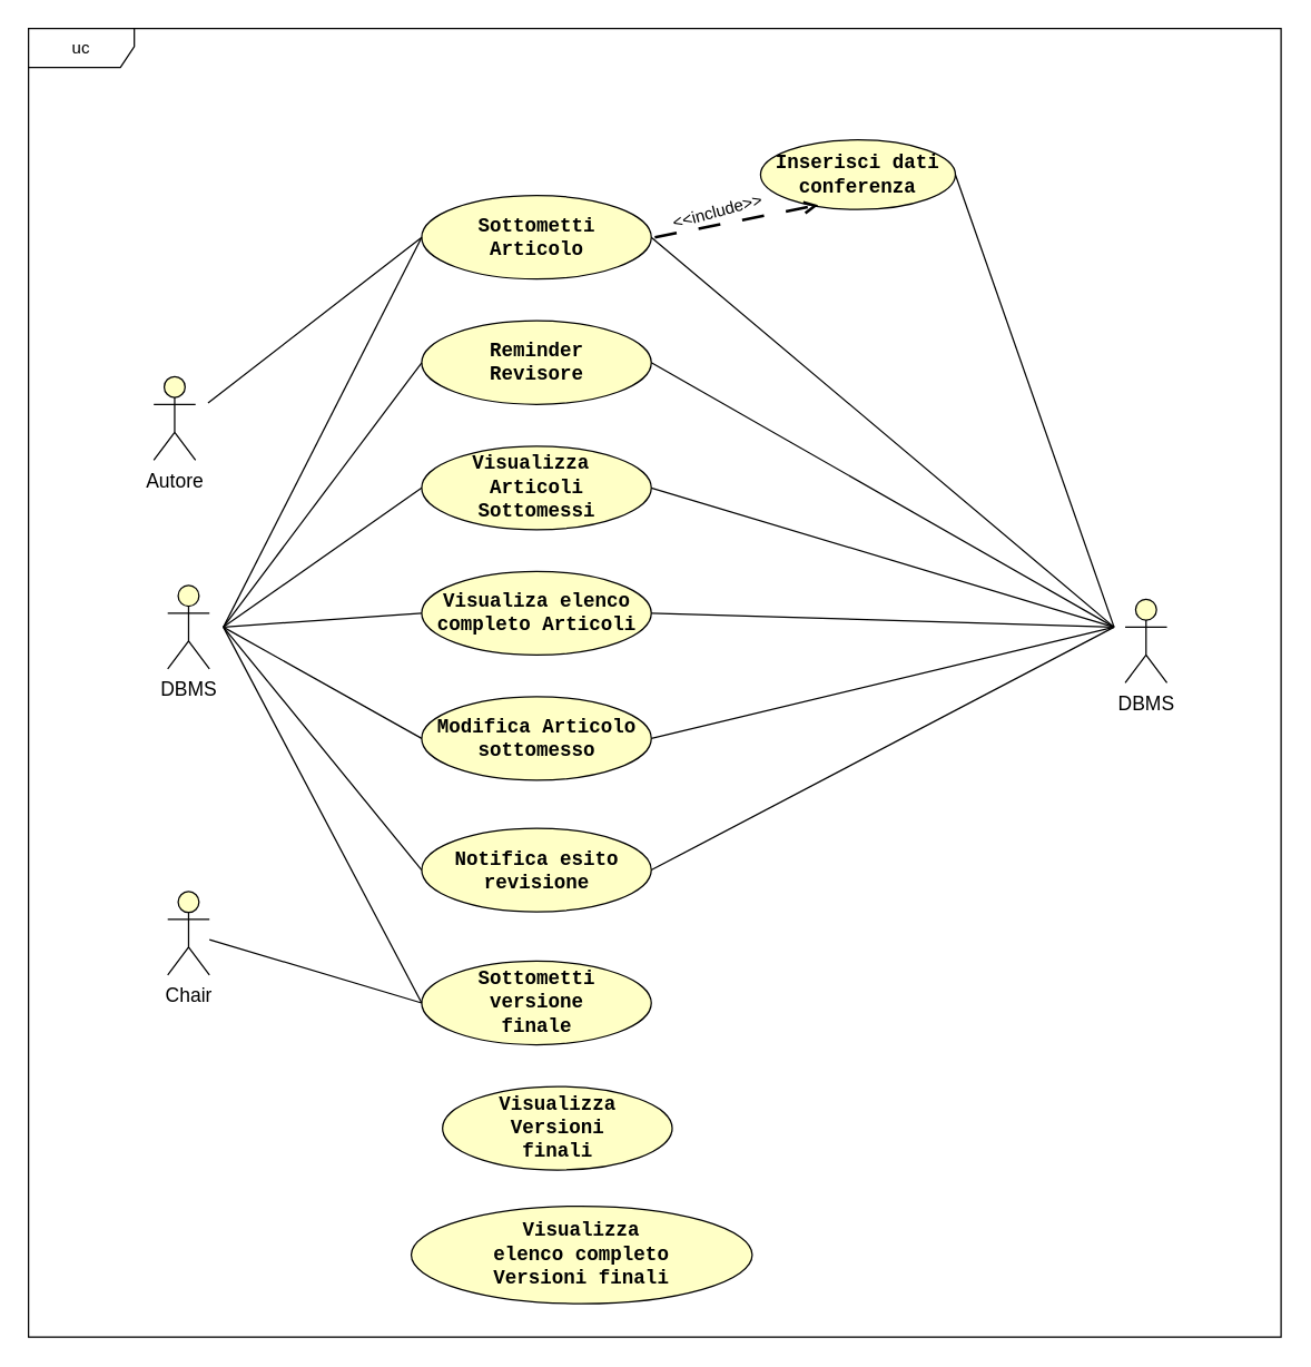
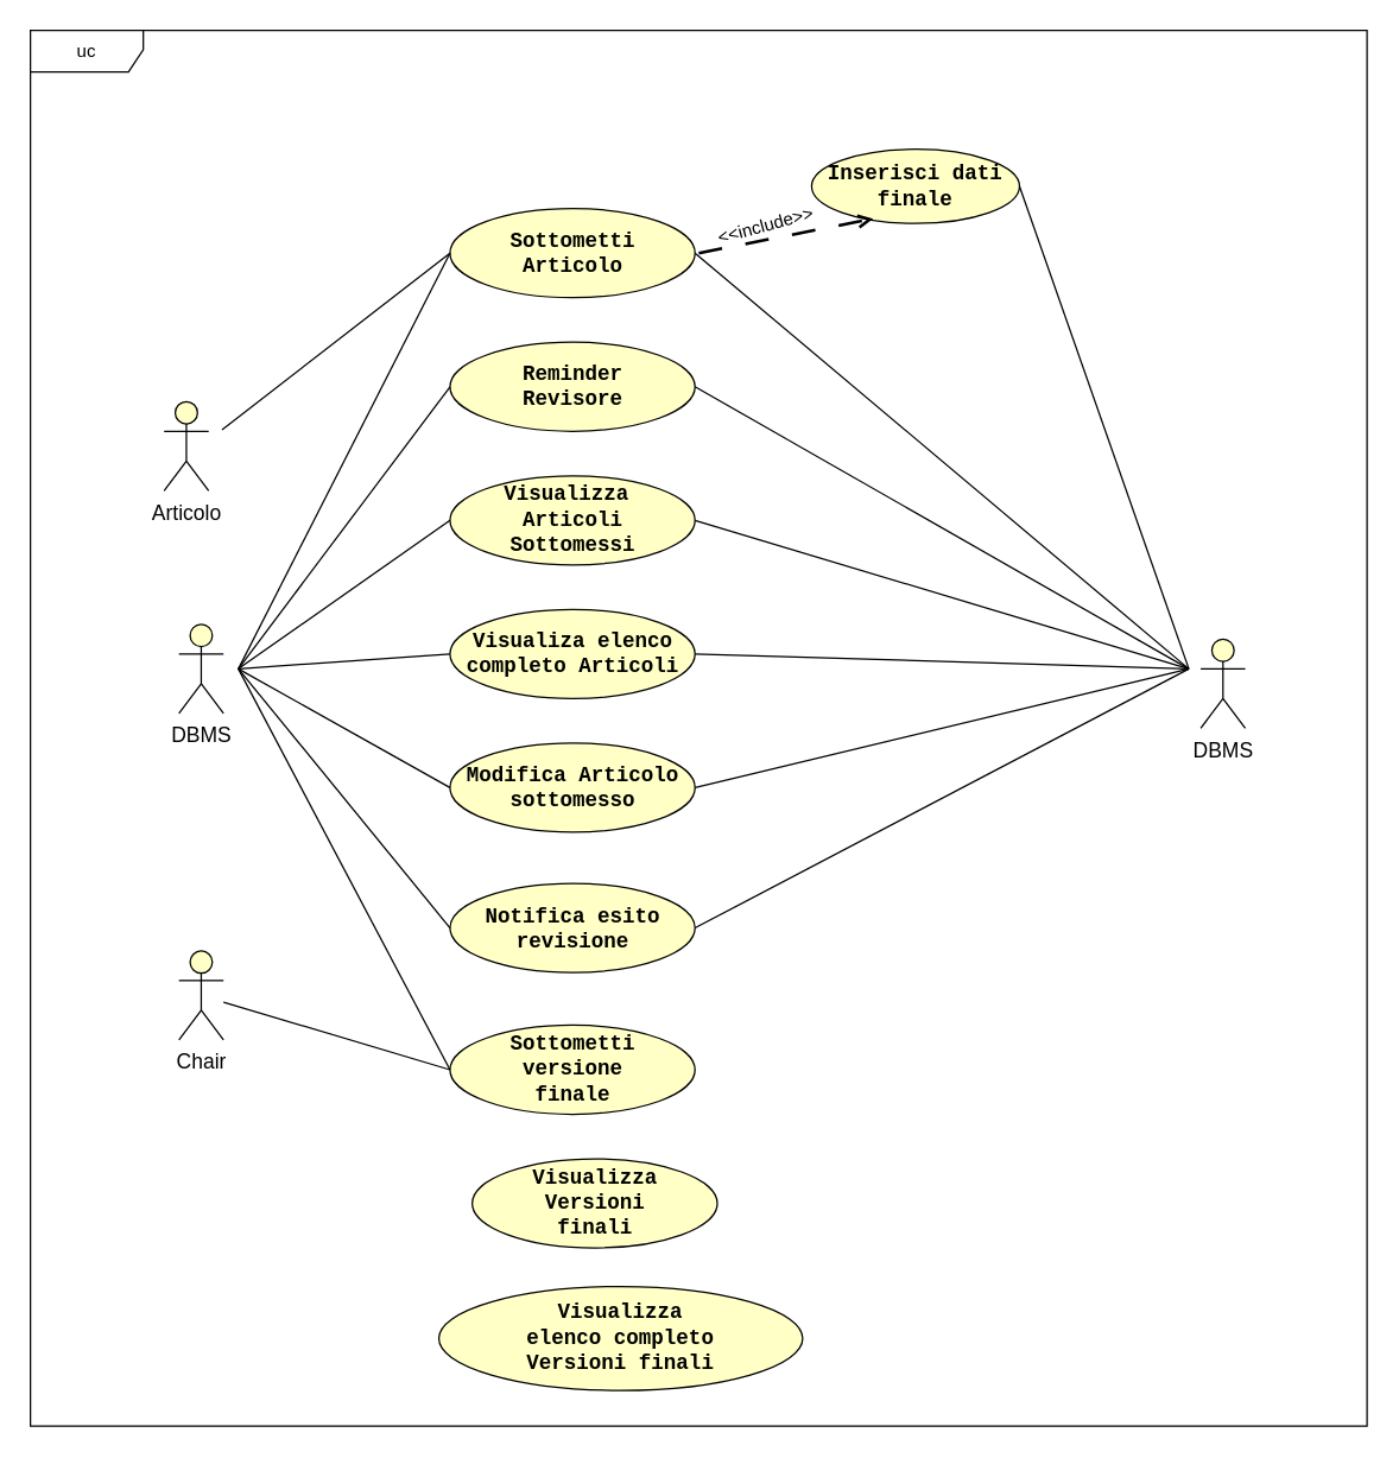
  <mxCell id="0" />
  <mxCell id="1" parent="0" />
  <mxCell id="2" value="&lt;font style=&quot;color: light-dark(rgb(0, 0, 0), rgb(0, 0, 0)); font-size: 14px;&quot;&gt;Chair&lt;/font&gt;" style="shape=umlActor;verticalLabelPosition=bottom;verticalAlign=top;html=1;outlineConnect=0;strokeColor=light-dark(#000000,#000000);fillColor=light-dark(#FFFFC6,#FDF89C);" parent="1" vertex="1"><mxGeometry x="120" y="640" width="30" height="60" as="geometry" /></mxCell>
  <mxCell id="3" value="&lt;font style=&quot;color: light-dark(rgb(0, 0, 0), rgb(0, 0, 0)); font-size: 14px;&quot;&gt;DBMS&lt;/font&gt;" style="shape=umlActor;verticalLabelPosition=bottom;verticalAlign=top;html=1;outlineConnect=0;strokeColor=light-dark(#000000,#000000);fillColor=light-dark(#FFFFC6,#FDF89C);" parent="1" vertex="1"><mxGeometry x="120" y="420" width="30" height="60" as="geometry" /></mxCell>
  <mxCell id="4" value="&lt;font style=&quot;color: light-dark(rgb(0, 0, 0), rgb(9, 9, 9));&quot; face=&quot;Courier New&quot;&gt;&lt;span style=&quot;font-size: 14px;&quot;&gt;&lt;b style=&quot;&quot;&gt;Reminder&lt;/b&gt;&lt;/span&gt;&lt;/font&gt;&lt;div&gt;&lt;font style=&quot;color: light-dark(rgb(0, 0, 0), rgb(9, 9, 9));&quot; face=&quot;Courier New&quot;&gt;&lt;span style=&quot;font-size: 14px;&quot;&gt;&lt;b style=&quot;&quot;&gt;Revisore&lt;/b&gt;&lt;/span&gt;&lt;/font&gt;&lt;/div&gt;" style="ellipse;whiteSpace=wrap;html=1;fillColor=light-dark(#FFFFC6,#FDF89C);strokeColor=light-dark(#000000,#000000);gradientColor=none;" parent="1" vertex="1"><mxGeometry x="302.5" y="230" width="165" height="60" as="geometry" /></mxCell>
  <mxCell id="5" value="&lt;font face=&quot;Courier New&quot; style=&quot;color: light-dark(rgb(0, 0, 0), rgb(0, 0, 0));&quot;&gt;&lt;span style=&quot;font-size: 14px;&quot;&gt;&lt;b style=&quot;&quot;&gt;Sottometti&lt;/b&gt;&lt;/span&gt;&lt;/font&gt;&lt;div&gt;&lt;font face=&quot;Courier New&quot; style=&quot;color: light-dark(rgb(0, 0, 0), rgb(0, 0, 0));&quot;&gt;&lt;span style=&quot;font-size: 14px;&quot;&gt;&lt;b style=&quot;&quot;&gt;Articolo&lt;/b&gt;&lt;/span&gt;&lt;/font&gt;&lt;/div&gt;" style="ellipse;whiteSpace=wrap;html=1;fillColor=light-dark(#FFFFC6,#FDF89C);strokeColor=light-dark(#000000,#000000);" parent="1" vertex="1"><mxGeometry x="302.5" y="140" width="165" height="60" as="geometry" /></mxCell>
  <mxCell id="6" value="&lt;font style=&quot;color: light-dark(rgb(0, 0, 0), rgb(9, 9, 9));&quot; face=&quot;Courier New&quot;&gt;&lt;span style=&quot;font-size: 14px;&quot;&gt;&lt;b style=&quot;&quot;&gt;Visualizza&amp;nbsp;&lt;/b&gt;&lt;/span&gt;&lt;/font&gt;&lt;div&gt;&lt;font style=&quot;color: light-dark(rgb(0, 0, 0), rgb(9, 9, 9));&quot; face=&quot;Courier New&quot;&gt;&lt;span style=&quot;font-size: 14px;&quot;&gt;&lt;b style=&quot;&quot;&gt;Articoli&lt;/b&gt;&lt;/span&gt;&lt;/font&gt;&lt;div&gt;&lt;font style=&quot;color: light-dark(rgb(0, 0, 0), rgb(9, 9, 9));&quot; face=&quot;Courier New&quot;&gt;&lt;span style=&quot;font-size: 14px;&quot;&gt;&lt;b style=&quot;&quot;&gt;Sottomessi&lt;/b&gt;&lt;/span&gt;&lt;/font&gt;&lt;/div&gt;&lt;/div&gt;" style="ellipse;whiteSpace=wrap;html=1;fillColor=light-dark(#FFFFC6,#FDF89C);strokeColor=light-dark(#000000,#000000);" parent="1" vertex="1"><mxGeometry x="302.5" y="320" width="165" height="60" as="geometry" /></mxCell>
  <mxCell id="7" value="&lt;font style=&quot;color: light-dark(rgb(0, 0, 0), rgb(0, 0, 0));&quot; face=&quot;Courier New&quot;&gt;&lt;span style=&quot;font-size: 14px;&quot;&gt;&lt;b style=&quot;&quot;&gt;Visualiza elenco&lt;/b&gt;&lt;/span&gt;&lt;/font&gt;&lt;div&gt;&lt;font style=&quot;color: light-dark(rgb(0, 0, 0), rgb(0, 0, 0));&quot; face=&quot;Courier New&quot;&gt;&lt;span style=&quot;font-size: 14px;&quot;&gt;&lt;b style=&quot;&quot;&gt;completo Articoli&lt;/b&gt;&lt;/span&gt;&lt;/font&gt;&lt;/div&gt;" style="ellipse;whiteSpace=wrap;html=1;fillColor=light-dark(#FFFFC6,#FDF89C);strokeColor=light-dark(#000000,#000000);" parent="1" vertex="1"><mxGeometry x="302.5" y="410" width="165" height="60" as="geometry" /></mxCell>
  <mxCell id="8" value="&lt;font face=&quot;Courier New&quot; style=&quot;color: light-dark(rgb(0, 0, 0), rgb(9, 9, 9)); font-size: 14px;&quot;&gt;&lt;b style=&quot;&quot;&gt;Sottometti&lt;/b&gt;&lt;/font&gt;&lt;div&gt;&lt;font face=&quot;Courier New&quot; style=&quot;color: light-dark(rgb(0, 0, 0), rgb(9, 9, 9)); font-size: 14px;&quot;&gt;&lt;b style=&quot;&quot;&gt;versione&lt;/b&gt;&lt;/font&gt;&lt;/div&gt;&lt;div&gt;&lt;font face=&quot;Courier New&quot; style=&quot;color: light-dark(rgb(0, 0, 0), rgb(9, 9, 9)); font-size: 14px;&quot;&gt;&lt;b style=&quot;&quot;&gt;finale&lt;/b&gt;&lt;/font&gt;&lt;/div&gt;" style="ellipse;whiteSpace=wrap;html=1;fillColor=light-dark(#FFFFC6,#FDF89C);strokeColor=light-dark(#000000,#000000);" parent="1" vertex="1"><mxGeometry x="302.5" y="690" width="165" height="60" as="geometry" /></mxCell>
  <mxCell id="9" value="&lt;font style=&quot;color: light-dark(rgb(0, 0, 0), rgb(0, 0, 0));&quot; face=&quot;Courier New&quot;&gt;&lt;span style=&quot;font-size: 14px;&quot;&gt;&lt;b style=&quot;&quot;&gt;Modifica Articolo&lt;/b&gt;&lt;/span&gt;&lt;/font&gt;&lt;div&gt;&lt;font style=&quot;color: light-dark(rgb(0, 0, 0), rgb(0, 0, 0));&quot; face=&quot;Courier New&quot;&gt;&lt;span style=&quot;font-size: 14px;&quot;&gt;&lt;b style=&quot;&quot;&gt;sottomesso&lt;/b&gt;&lt;/span&gt;&lt;/font&gt;&lt;/div&gt;" style="ellipse;whiteSpace=wrap;html=1;fillColor=light-dark(#FFFFC6,#FDF89C);strokeColor=light-dark(#000000,#000000);" parent="1" vertex="1"><mxGeometry x="302.5" y="500" width="165" height="60" as="geometry" /></mxCell>
  <mxCell id="10" value="&lt;font face=&quot;Courier New&quot; style=&quot;color: light-dark(rgb(0, 0, 0), rgb(9, 9, 9)); font-size: 14px;&quot;&gt;&lt;b style=&quot;&quot;&gt;Notifica esito&lt;/b&gt;&lt;/font&gt;&lt;div&gt;&lt;font face=&quot;Courier New&quot; style=&quot;color: light-dark(rgb(0, 0, 0), rgb(9, 9, 9)); font-size: 14px;&quot;&gt;&lt;b style=&quot;&quot;&gt;revisione&lt;/b&gt;&lt;/font&gt;&lt;/div&gt;" style="ellipse;whiteSpace=wrap;html=1;fillColor=light-dark(#FFFFC6,#FDF89C);strokeColor=light-dark(#000000,#000000);" parent="1" vertex="1"><mxGeometry x="302.5" y="594.5" width="165" height="60" as="geometry" /></mxCell>
  <mxCell id="11" value="uc" style="shape=umlFrame;whiteSpace=wrap;html=1;pointerEvents=0;strokeColor=light-dark(#000000,#000000);width=76;height=28;" parent="1" vertex="1"><mxGeometry x="20" y="20" width="900" height="940" as="geometry" /></mxCell>
  <mxCell id="12" value="" style="endArrow=none;html=1;rounded=0;strokeColor=light-dark(#000000,#000000);endFill=0;strokeWidth=1;startSize=6;jumpSize=6;targetPerimeterSpacing=0;endSize=6;entryX=0;entryY=0.5;entryDx=0;entryDy=0;startFill=0;" parent="1" source="2" target="8" edge="1"><mxGeometry width="50" height="50" relative="1" as="geometry"><mxPoint x="140" y="440" as="sourcePoint" /><mxPoint x="313" y="450" as="targetPoint" /><Array as="points" /></mxGeometry></mxCell>
  <mxCell id="13" value="" style="endArrow=none;html=1;rounded=0;strokeColor=light-dark(#000000,#000000);endFill=0;strokeWidth=1;startSize=6;jumpSize=6;targetPerimeterSpacing=0;endSize=6;entryX=1;entryY=0.5;entryDx=0;entryDy=0;startFill=0;" parent="1" target="5" edge="1"><mxGeometry width="50" height="50" relative="1" as="geometry"><mxPoint x="800" y="450" as="sourcePoint" /><mxPoint x="313" y="180" as="targetPoint" /><Array as="points" /></mxGeometry></mxCell>
  <mxCell id="14" value="" style="endArrow=none;html=1;rounded=0;strokeColor=light-dark(#000000,#000000);endFill=0;strokeWidth=1;startSize=6;jumpSize=6;targetPerimeterSpacing=0;endSize=6;entryX=1;entryY=0.5;entryDx=0;entryDy=0;startFill=0;" parent="1" target="4" edge="1"><mxGeometry width="50" height="50" relative="1" as="geometry"><mxPoint x="800" y="450" as="sourcePoint" /><mxPoint x="478" y="180" as="targetPoint" /><Array as="points" /></mxGeometry></mxCell>
  <mxCell id="15" value="" style="endArrow=none;html=1;rounded=0;strokeColor=light-dark(#000000,#000000);endFill=0;strokeWidth=1;startSize=6;jumpSize=6;targetPerimeterSpacing=0;endSize=6;entryX=1;entryY=0.5;entryDx=0;entryDy=0;startFill=0;" parent="1" target="6" edge="1"><mxGeometry width="50" height="50" relative="1" as="geometry"><mxPoint x="800" y="450" as="sourcePoint" /><mxPoint x="478" y="270" as="targetPoint" /><Array as="points" /></mxGeometry></mxCell>
  <mxCell id="16" value="" style="endArrow=none;html=1;rounded=0;strokeColor=light-dark(#000000,#000000);endFill=0;strokeWidth=1;startSize=6;jumpSize=6;targetPerimeterSpacing=0;endSize=6;entryX=1;entryY=0.5;entryDx=0;entryDy=0;startFill=0;" parent="1" target="7" edge="1"><mxGeometry width="50" height="50" relative="1" as="geometry"><mxPoint x="800" y="450" as="sourcePoint" /><mxPoint x="478" y="360" as="targetPoint" /><Array as="points" /></mxGeometry></mxCell>
  <mxCell id="17" value="" style="endArrow=none;html=1;rounded=0;strokeColor=light-dark(#000000,#000000);endFill=0;strokeWidth=1;startSize=6;jumpSize=6;targetPerimeterSpacing=0;endSize=6;entryX=1;entryY=0.5;entryDx=0;entryDy=0;startFill=0;" parent="1" target="9" edge="1"><mxGeometry width="50" height="50" relative="1" as="geometry"><mxPoint x="800" y="450" as="sourcePoint" /><mxPoint x="478" y="540" as="targetPoint" /><Array as="points" /></mxGeometry></mxCell>
  <mxCell id="18" value="" style="endArrow=none;html=1;rounded=0;strokeColor=light-dark(#000000,#000000);endFill=0;strokeWidth=1;startSize=6;jumpSize=6;targetPerimeterSpacing=0;endSize=6;entryX=1;entryY=0.5;entryDx=0;entryDy=0;startFill=0;" parent="1" target="10" edge="1"><mxGeometry width="50" height="50" relative="1" as="geometry"><mxPoint x="800" y="450" as="sourcePoint" /><mxPoint x="478" y="635" as="targetPoint" /><Array as="points" /></mxGeometry></mxCell>
  <mxCell id="19" value="&lt;font style=&quot;color: light-dark(rgb(0, 0, 0), rgb(0, 0, 0)); font-size: 14px;&quot;&gt;DBMS&lt;/font&gt;" style="shape=umlActor;verticalLabelPosition=bottom;verticalAlign=top;html=1;outlineConnect=0;strokeColor=light-dark(#000000,#000000);fillColor=light-dark(#FFFFC6,#FDF89C);" parent="1" vertex="1"><mxGeometry x="808" y="430" width="30" height="60" as="geometry" /></mxCell>
  <mxCell id="20" value="" style="endArrow=none;html=1;rounded=0;strokeColor=light-dark(#000000,#000000);endFill=0;strokeWidth=1;startSize=6;jumpSize=6;targetPerimeterSpacing=0;endSize=6;entryX=0;entryY=0.5;entryDx=0;entryDy=0;startFill=0;" parent="1" target="10" edge="1"><mxGeometry width="50" height="50" relative="1" as="geometry"><mxPoint x="160" y="450" as="sourcePoint" /><mxPoint x="313" y="730" as="targetPoint" /><Array as="points" /></mxGeometry></mxCell>
  <mxCell id="21" value="" style="endArrow=none;html=1;rounded=0;strokeColor=light-dark(#000000,#000000);endFill=0;strokeWidth=1;startSize=6;jumpSize=6;targetPerimeterSpacing=0;endSize=6;entryX=0;entryY=0.5;entryDx=0;entryDy=0;startFill=0;" parent="1" target="9" edge="1"><mxGeometry width="50" height="50" relative="1" as="geometry"><mxPoint x="160" y="450" as="sourcePoint" /><mxPoint x="313" y="635" as="targetPoint" /><Array as="points" /></mxGeometry></mxCell>
  <mxCell id="22" value="" style="endArrow=none;html=1;rounded=0;strokeColor=light-dark(#000000,#000000);endFill=0;strokeWidth=1;startSize=6;jumpSize=6;targetPerimeterSpacing=0;endSize=6;startFill=0;entryX=0;entryY=0.5;entryDx=0;entryDy=0;" parent="1" target="8" edge="1"><mxGeometry width="50" height="50" relative="1" as="geometry"><mxPoint x="160" y="450" as="sourcePoint" /><mxPoint x="302.5" y="700" as="targetPoint" /><Array as="points" /></mxGeometry></mxCell>
  <mxCell id="23" value="" style="endArrow=none;html=1;rounded=0;strokeColor=light-dark(#000000,#000000);endFill=0;strokeWidth=1;startSize=6;jumpSize=6;targetPerimeterSpacing=0;endSize=6;startFill=0;entryX=0;entryY=0.5;entryDx=0;entryDy=0;" parent="1" target="7" edge="1"><mxGeometry width="50" height="50" relative="1" as="geometry"><mxPoint x="160" y="450" as="sourcePoint" /><mxPoint x="310" y="730" as="targetPoint" /><Array as="points" /></mxGeometry></mxCell>
  <mxCell id="24" value="" style="endArrow=none;html=1;rounded=0;strokeColor=light-dark(#000000,#000000);endFill=0;strokeWidth=1;startSize=6;jumpSize=6;targetPerimeterSpacing=0;endSize=6;startFill=0;entryX=0;entryY=0.5;entryDx=0;entryDy=0;" parent="1" target="6" edge="1"><mxGeometry width="50" height="50" relative="1" as="geometry"><mxPoint x="160" y="450" as="sourcePoint" /><mxPoint x="313" y="450" as="targetPoint" /><Array as="points" /></mxGeometry></mxCell>
  <mxCell id="25" value="" style="endArrow=none;html=1;rounded=0;strokeColor=light-dark(#000000,#000000);endFill=0;strokeWidth=1;startSize=6;jumpSize=6;targetPerimeterSpacing=0;endSize=6;startFill=0;entryX=0;entryY=0.5;entryDx=0;entryDy=0;" parent="1" target="4" edge="1"><mxGeometry width="50" height="50" relative="1" as="geometry"><mxPoint x="160" y="450" as="sourcePoint" /><mxPoint x="313" y="360" as="targetPoint" /><Array as="points" /></mxGeometry></mxCell>
  <mxCell id="26" value="" style="endArrow=none;html=1;rounded=0;strokeColor=light-dark(#000000,#000000);endFill=0;strokeWidth=1;startSize=6;jumpSize=6;targetPerimeterSpacing=0;endSize=6;startFill=0;entryX=0;entryY=0.5;entryDx=0;entryDy=0;" parent="1" target="5" edge="1"><mxGeometry width="50" height="50" relative="1" as="geometry"><mxPoint x="160" y="450" as="sourcePoint" /><mxPoint x="313" y="270" as="targetPoint" /><Array as="points" /></mxGeometry></mxCell>
  <mxCell id="27" value="&lt;font face=&quot;Courier New&quot; style=&quot;color: light-dark(rgb(0, 0, 0), rgb(0, 0, 0));&quot;&gt;&lt;span style=&quot;font-size: 14px;&quot;&gt;&lt;b style=&quot;&quot;&gt;Visualizza&lt;/b&gt;&lt;/span&gt;&lt;/font&gt;&lt;div&gt;&lt;font face=&quot;Courier New&quot; style=&quot;color: light-dark(rgb(0, 0, 0), rgb(0, 0, 0));&quot;&gt;&lt;span style=&quot;font-size: 14px;&quot;&gt;&lt;b&gt;Versioni&lt;/b&gt;&lt;/span&gt;&lt;/font&gt;&lt;/div&gt;&lt;div&gt;&lt;font face=&quot;Courier New&quot; style=&quot;color: light-dark(rgb(0, 0, 0), rgb(0, 0, 0));&quot;&gt;&lt;span style=&quot;font-size: 14px;&quot;&gt;&lt;b style=&quot;&quot;&gt;finali&lt;/b&gt;&lt;/span&gt;&lt;/font&gt;&lt;/div&gt;" style="ellipse;whiteSpace=wrap;html=1;fillColor=light-dark(#FFFFC6,#FDF89C);strokeColor=light-dark(#000000,#000000);" parent="1" vertex="1"><mxGeometry x="317.5" y="780" width="165" height="60" as="geometry" /></mxCell>
- <mxCell id="28" value="&lt;font style=&quot;color: light-dark(rgb(0, 0, 0), rgb(0, 0, 0)); font-size: 14px;&quot;&gt;Autore&lt;/font&gt;" style="shape=umlActor;verticalLabelPosition=bottom;verticalAlign=top;html=1;outlineConnect=0;strokeColor=light-dark(#000000,#000000);fillColor=light-dark(#FFFFC6,#FDF89C);" parent="1" vertex="1"><mxGeometry x="110" y="270" width="30" height="60" as="geometry" /></mxCell>
+ <mxCell id="28" value="&lt;font style=&quot;color: light-dark(rgb(0, 0, 0), rgb(0, 0, 0)); font-size: 14px;&quot;&gt;Articolo&lt;/font&gt;" style="shape=umlActor;verticalLabelPosition=bottom;verticalAlign=top;html=1;outlineConnect=0;strokeColor=light-dark(#000000,#000000);fillColor=light-dark(#FFFFC6,#FDF89C);" parent="1" vertex="1"><mxGeometry x="110" y="270" width="30" height="60" as="geometry" /></mxCell>
  <mxCell id="29" value="&lt;font face=&quot;Courier New&quot; style=&quot;color: light-dark(rgb(0, 0, 0), rgb(0, 0, 0));&quot;&gt;&lt;span style=&quot;font-size: 14px;&quot;&gt;&lt;b style=&quot;&quot;&gt;Visualizza&lt;/b&gt;&lt;/span&gt;&lt;/font&gt;&lt;div&gt;&lt;font face=&quot;Courier New&quot; style=&quot;color: light-dark(rgb(0, 0, 0), rgb(0, 0, 0));&quot;&gt;&lt;span style=&quot;font-size: 14px;&quot;&gt;&lt;b&gt;elenco completo&lt;/b&gt;&lt;/span&gt;&lt;/font&gt;&lt;/div&gt;&lt;div&gt;&lt;font style=&quot;color: light-dark(rgb(0, 0, 0), rgb(0, 0, 0));&quot; face=&quot;Courier New&quot;&gt;&lt;span style=&quot;font-size: 14px;&quot;&gt;&lt;b style=&quot;&quot;&gt;Versioni finali&lt;/b&gt;&lt;/span&gt;&lt;/font&gt;&lt;/div&gt;" style="ellipse;whiteSpace=wrap;html=1;fillColor=light-dark(#FFFFC6,#FDF89C);strokeColor=light-dark(#000000,#000000);" parent="1" vertex="1"><mxGeometry x="295" y="866" width="245" height="70" as="geometry" /></mxCell>
  <mxCell id="30" value="" style="endArrow=none;html=1;rounded=0;strokeColor=light-dark(#000000,#000000);endFill=0;strokeWidth=1;startSize=6;jumpSize=6;targetPerimeterSpacing=0;endSize=6;startFill=0;entryX=0;entryY=0.5;entryDx=0;entryDy=0;" parent="1" target="5" edge="1"><mxGeometry width="50" height="50" relative="1" as="geometry"><mxPoint x="149" y="289.014" as="sourcePoint" /><mxPoint x="311.5" y="170" as="targetPoint" /><Array as="points" /></mxGeometry></mxCell>
- <mxCell id="31" value="&lt;font style=&quot;color: light-dark(rgb(0, 0, 0), rgb(0, 0, 0));&quot; face=&quot;Courier New&quot;&gt;&lt;span style=&quot;caret-color: rgb(0, 0, 0); font-size: 14px;&quot;&gt;&lt;b style=&quot;&quot;&gt;Inserisci dati conferenza&lt;/b&gt;&lt;/span&gt;&lt;/font&gt;" style="ellipse;whiteSpace=wrap;html=1;fillColor=light-dark(#FFFFC6,#FDF89C);strokeColor=light-dark(#000000,#000000);gradientColor=none;" parent="1" vertex="1"><mxGeometry x="546" y="100" width="140" height="50" as="geometry" /></mxCell>
+ <mxCell id="31" value="&lt;font style=&quot;color: light-dark(rgb(0, 0, 0), rgb(0, 0, 0));&quot; face=&quot;Courier New&quot;&gt;&lt;span style=&quot;caret-color: rgb(0, 0, 0); font-size: 14px;&quot;&gt;&lt;b style=&quot;&quot;&gt;Inserisci dati finale&lt;/b&gt;&lt;/span&gt;&lt;/font&gt;" style="ellipse;whiteSpace=wrap;html=1;fillColor=light-dark(#FFFFC6,#FDF89C);strokeColor=light-dark(#000000,#000000);gradientColor=none;" parent="1" vertex="1"><mxGeometry x="546" y="100" width="140" height="50" as="geometry" /></mxCell>
  <mxCell id="32" value="" style="endArrow=open;dashed=1;html=1;dashPattern=8 8;strokeWidth=2;rounded=0;strokeColor=light-dark(#000000,#000000);endFill=0;entryX=0.296;entryY=0.936;entryDx=0;entryDy=0;entryPerimeter=0;fontFamily=Times New Roman;" parent="1" target="31" edge="1"><mxGeometry width="50" height="50" relative="1" as="geometry"><mxPoint x="470" y="170" as="sourcePoint" /><mxPoint x="535.62" y="243.55" as="targetPoint" /><Array as="points" /></mxGeometry></mxCell>
  <mxCell id="33" value="&lt;font style=&quot;color: light-dark(rgb(0, 0, 0), rgb(0, 0, 0));&quot;&gt;&amp;lt;&amp;lt;include&amp;gt;&amp;gt;&lt;/font&gt;" style="text;html=1;align=center;verticalAlign=middle;resizable=0;points=[];autosize=1;strokeColor=none;fillColor=none;rotation=-15;" parent="1" vertex="1"><mxGeometry x="469.5" y="137" width="90" height="30" as="geometry" /></mxCell>
  <mxCell id="34" value="" style="endArrow=none;html=1;rounded=0;strokeColor=light-dark(#000000,#000000);endFill=0;strokeWidth=1;startSize=6;jumpSize=6;targetPerimeterSpacing=0;endSize=6;entryX=1;entryY=0.5;entryDx=0;entryDy=0;startFill=0;" edge="1" parent="1" target="31"><mxGeometry width="50" height="50" relative="1" as="geometry"><mxPoint x="800" y="450" as="sourcePoint" /><mxPoint x="478" y="180" as="targetPoint" /><Array as="points" /></mxGeometry></mxCell>
